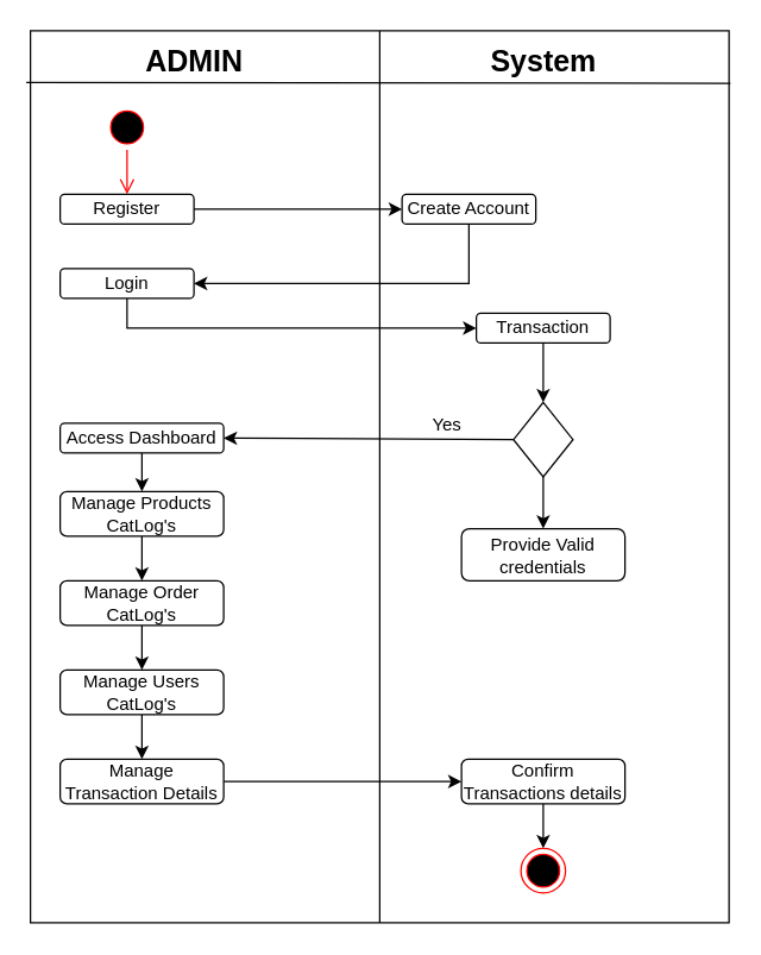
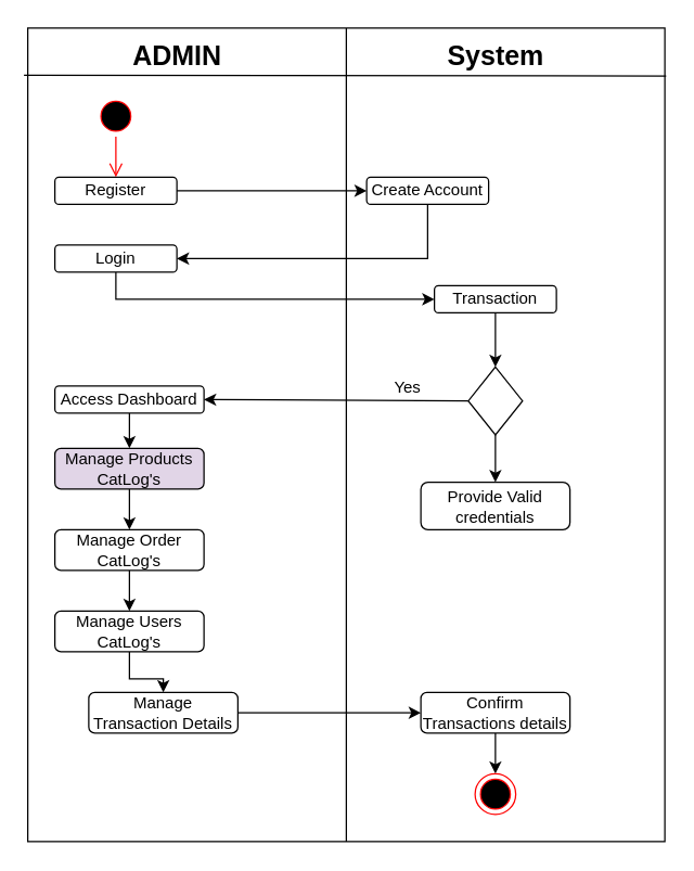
  <mxCell id="0" />
  <mxCell id="1" parent="0" />
  <mxCell id="2" value="" style="rounded=0;whiteSpace=wrap;html=1;" vertex="1" parent="1"><mxGeometry x="20" y="20" width="470" height="600" as="geometry" /></mxCell>
  <mxCell id="3" value="" style="endArrow=none;html=1;rounded=0;entryX=0.5;entryY=0;entryDx=0;entryDy=0;" edge="1" parent="1" target="2"><mxGeometry width="50" height="50" relative="1" as="geometry"><mxPoint x="255" y="620" as="sourcePoint" /><mxPoint x="210" y="140" as="targetPoint" /></mxGeometry></mxCell>
  <mxCell id="4" value="" style="endArrow=none;html=1;rounded=0;exitX=-0.006;exitY=0.058;exitDx=0;exitDy=0;exitPerimeter=0;entryX=1.002;entryY=0.059;entryDx=0;entryDy=0;entryPerimeter=0;" edge="1" parent="1" source="2" target="2"><mxGeometry width="50" height="50" relative="1" as="geometry"><mxPoint x="260" y="160" as="sourcePoint" /><mxPoint x="310" y="110" as="targetPoint" /></mxGeometry></mxCell>
  <mxCell id="5" value="&lt;b&gt;&lt;font style=&quot;font-size: 20px;&quot;&gt;ADMIN&lt;/font&gt;&lt;/b&gt;" style="text;html=1;align=center;verticalAlign=middle;resizable=0;points=[];autosize=1;strokeColor=none;fillColor=none;" vertex="1" parent="1"><mxGeometry x="85" y="20" width="90" height="40" as="geometry" /></mxCell>
  <mxCell id="6" value="&lt;b&gt;&lt;font style=&quot;font-size: 20px;&quot;&gt;System&lt;/font&gt;&lt;/b&gt;" style="text;html=1;align=center;verticalAlign=middle;resizable=0;points=[];autosize=1;strokeColor=none;fillColor=none;" vertex="1" parent="1"><mxGeometry x="320" y="20" width="90" height="40" as="geometry" /></mxCell>
  <mxCell id="7" value="" style="ellipse;html=1;shape=startState;fillColor=#000000;strokeColor=#ff0000;" vertex="1" parent="1"><mxGeometry x="70" y="70" width="30" height="30" as="geometry" /></mxCell>
  <mxCell id="8" value="" style="edgeStyle=orthogonalEdgeStyle;html=1;verticalAlign=bottom;endArrow=open;endSize=8;strokeColor=#ff0000;rounded=0;" edge="1" source="7" parent="1"><mxGeometry relative="1" as="geometry"><mxPoint x="85" y="130" as="targetPoint" /></mxGeometry></mxCell>
  <mxCell id="9" value="Register" style="rounded=1;whiteSpace=wrap;html=1;" vertex="1" parent="1"><mxGeometry x="40" y="130" width="90" height="20" as="geometry" /></mxCell>
  <mxCell id="10" value="Create Account" style="rounded=1;whiteSpace=wrap;html=1;" vertex="1" parent="1"><mxGeometry x="270" y="130" width="90" height="20" as="geometry" /></mxCell>
  <mxCell id="11" value="" style="endArrow=classic;html=1;rounded=0;exitX=1;exitY=0.5;exitDx=0;exitDy=0;entryX=0;entryY=0.5;entryDx=0;entryDy=0;" edge="1" parent="1" source="9" target="10"><mxGeometry width="50" height="50" relative="1" as="geometry"><mxPoint x="160" y="200" as="sourcePoint" /><mxPoint x="210" y="150" as="targetPoint" /></mxGeometry></mxCell>
  <mxCell id="12" value="Login" style="rounded=1;whiteSpace=wrap;html=1;" vertex="1" parent="1"><mxGeometry x="40" y="180" width="90" height="20" as="geometry" /></mxCell>
  <mxCell id="13" value="" style="endArrow=classic;html=1;rounded=0;exitX=0.5;exitY=1;exitDx=0;exitDy=0;edgeStyle=orthogonalEdgeStyle;entryX=1;entryY=0.5;entryDx=0;entryDy=0;" edge="1" parent="1" source="10" target="12"><mxGeometry width="50" height="50" relative="1" as="geometry"><mxPoint x="280" y="240" as="sourcePoint" /><mxPoint x="330" y="190" as="targetPoint" /></mxGeometry></mxCell>
  <mxCell id="14" value="" style="endArrow=classic;html=1;rounded=0;exitX=0.5;exitY=1;exitDx=0;exitDy=0;edgeStyle=orthogonalEdgeStyle;entryX=0;entryY=0.5;entryDx=0;entryDy=0;" edge="1" parent="1" source="12" target="15"><mxGeometry width="50" height="50" relative="1" as="geometry"><mxPoint x="120" y="270" as="sourcePoint" /><mxPoint x="170" y="220" as="targetPoint" /></mxGeometry></mxCell>
  <mxCell id="15" value="Transaction" style="rounded=1;whiteSpace=wrap;html=1;" vertex="1" parent="1"><mxGeometry x="320" y="210" width="90" height="20" as="geometry" /></mxCell>
  <mxCell id="16" value="" style="edgeStyle=orthogonalEdgeStyle;rounded=0;orthogonalLoop=1;jettySize=auto;html=1;" edge="1" parent="1" source="17" target="23"><mxGeometry relative="1" as="geometry" /></mxCell>
  <mxCell id="17" value="" style="rhombus;whiteSpace=wrap;html=1;" vertex="1" parent="1"><mxGeometry x="345" y="270" width="40" height="50" as="geometry" /></mxCell>
  <mxCell id="18" value="" style="endArrow=classic;html=1;rounded=0;exitX=0.5;exitY=1;exitDx=0;exitDy=0;entryX=0.5;entryY=0;entryDx=0;entryDy=0;" edge="1" parent="1" source="15" target="17"><mxGeometry width="50" height="50" relative="1" as="geometry"><mxPoint x="280" y="310" as="sourcePoint" /><mxPoint x="330" y="260" as="targetPoint" /></mxGeometry></mxCell>
  <mxCell id="19" value="" style="edgeStyle=orthogonalEdgeStyle;rounded=0;orthogonalLoop=1;jettySize=auto;html=1;" edge="1" parent="1" source="20" target="25"><mxGeometry relative="1" as="geometry" /></mxCell>
  <mxCell id="20" value="Access Dashboard" style="rounded=1;whiteSpace=wrap;html=1;" vertex="1" parent="1"><mxGeometry x="40" y="284" width="110" height="20" as="geometry" /></mxCell>
  <mxCell id="21" value="" style="endArrow=classic;html=1;rounded=0;exitX=0;exitY=0.5;exitDx=0;exitDy=0;entryX=1;entryY=0.5;entryDx=0;entryDy=0;" edge="1" parent="1" source="17" target="20"><mxGeometry width="50" height="50" relative="1" as="geometry"><mxPoint x="170" y="340" as="sourcePoint" /><mxPoint x="220" y="290" as="targetPoint" /></mxGeometry></mxCell>
  <mxCell id="22" value="&lt;font style=&quot;font-size: 12px;&quot;&gt;Yes&lt;/font&gt;" style="text;html=1;align=center;verticalAlign=middle;resizable=0;points=[];autosize=1;strokeColor=none;fillColor=none;" vertex="1" parent="1"><mxGeometry x="280" y="270" width="40" height="30" as="geometry" /></mxCell>
  <mxCell id="23" value="Provide Valid credentials" style="rounded=1;whiteSpace=wrap;html=1;" vertex="1" parent="1"><mxGeometry x="310" y="355" width="110" height="35" as="geometry" /></mxCell>
  <mxCell id="24" value="" style="edgeStyle=orthogonalEdgeStyle;rounded=0;orthogonalLoop=1;jettySize=auto;html=1;" edge="1" parent="1" source="25" target="27"><mxGeometry relative="1" as="geometry" /></mxCell>
- <mxCell id="25" value="Manage Products CatLog's" style="rounded=1;whiteSpace=wrap;html=1;" vertex="1" parent="1"><mxGeometry x="40" y="330" width="110" height="30" as="geometry" /></mxCell>
+ <mxCell id="25" value="Manage Products CatLog's" style="rounded=1;whiteSpace=wrap;html=1;fillColor=#e1d5e7;" vertex="1" parent="1"><mxGeometry x="40" y="330" width="110" height="30" as="geometry" /></mxCell>
  <mxCell id="26" value="" style="edgeStyle=orthogonalEdgeStyle;rounded=0;orthogonalLoop=1;jettySize=auto;html=1;" edge="1" parent="1" source="27" target="29"><mxGeometry relative="1" as="geometry" /></mxCell>
  <mxCell id="27" value="Manage Order CatLog's" style="rounded=1;whiteSpace=wrap;html=1;" vertex="1" parent="1"><mxGeometry x="40" y="390" width="110" height="30" as="geometry" /></mxCell>
  <mxCell id="28" value="" style="edgeStyle=orthogonalEdgeStyle;rounded=0;orthogonalLoop=1;jettySize=auto;html=1;" edge="1" parent="1" source="29" target="31"><mxGeometry relative="1" as="geometry" /></mxCell>
  <mxCell id="29" value="Manage Users CatLog's" style="rounded=1;whiteSpace=wrap;html=1;" vertex="1" parent="1"><mxGeometry x="40" y="450" width="110" height="30" as="geometry" /></mxCell>
  <mxCell id="30" style="edgeStyle=orthogonalEdgeStyle;rounded=0;orthogonalLoop=1;jettySize=auto;html=1;entryX=0;entryY=0.5;entryDx=0;entryDy=0;" edge="1" parent="1" source="31" target="33"><mxGeometry relative="1" as="geometry" /></mxCell>
- <mxCell id="31" value="Manage Transaction Details" style="rounded=1;whiteSpace=wrap;html=1;" vertex="1" parent="1"><mxGeometry x="40" y="510" width="110" height="30" as="geometry" /></mxCell>
+ <mxCell id="31" value="Manage Transaction Details" style="rounded=1;whiteSpace=wrap;html=1;" vertex="1" parent="1"><mxGeometry x="65" y="510" width="110" height="30" as="geometry" /></mxCell>
  <mxCell id="32" value="" style="edgeStyle=orthogonalEdgeStyle;rounded=0;orthogonalLoop=1;jettySize=auto;html=1;" edge="1" parent="1" source="33" target="34"><mxGeometry relative="1" as="geometry" /></mxCell>
  <mxCell id="33" value="Confirm Transactions details" style="rounded=1;whiteSpace=wrap;html=1;" vertex="1" parent="1"><mxGeometry x="310" y="510" width="110" height="30" as="geometry" /></mxCell>
  <mxCell id="34" value="" style="ellipse;html=1;shape=endState;fillColor=#000000;strokeColor=#ff0000;" vertex="1" parent="1"><mxGeometry x="350" y="570" width="30" height="30" as="geometry" /></mxCell>
